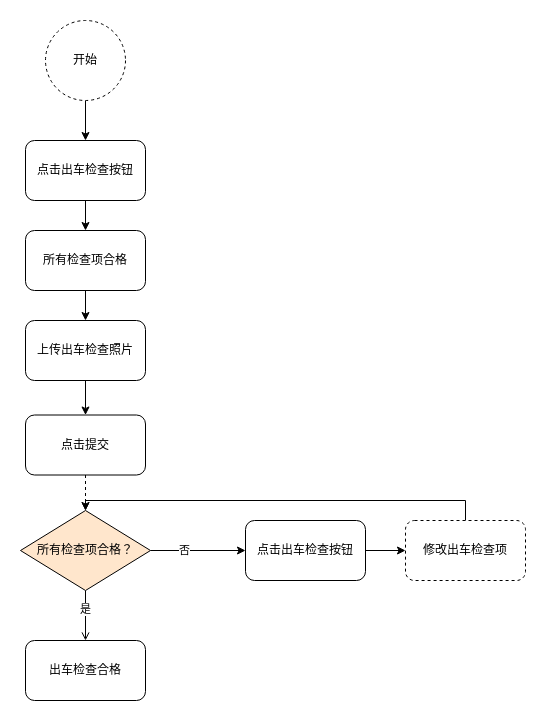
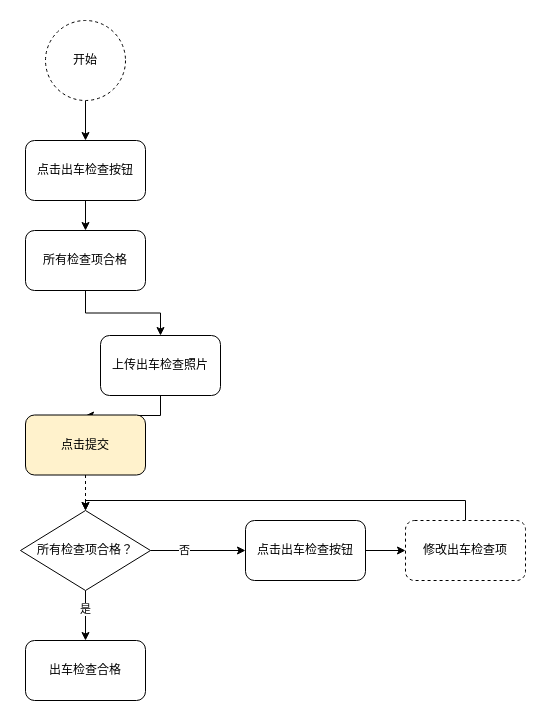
  <mxCell id="0" />
  <mxCell id="1" parent="0" />
  <mxCell id="2" style="edgeStyle=orthogonalEdgeStyle;rounded=0;orthogonalLoop=1;jettySize=auto;html=1;exitX=0.5;exitY=1;exitDx=0;exitDy=0;" parent="1" source="3" target="5" edge="1"><mxGeometry relative="1" as="geometry" /></mxCell>
  <mxCell id="3" value="开始" style="ellipse;whiteSpace=wrap;html=1;aspect=fixed;dashed=1;" parent="1" vertex="1"><mxGeometry x="45" y="20" width="80" height="80" as="geometry" /></mxCell>
  <mxCell id="4" style="edgeStyle=orthogonalEdgeStyle;rounded=0;orthogonalLoop=1;jettySize=auto;html=1;exitX=0.5;exitY=1;exitDx=0;exitDy=0;entryX=0.5;entryY=0;entryDx=0;entryDy=0;" parent="1" source="5" target="7" edge="1"><mxGeometry relative="1" as="geometry" /></mxCell>
  <mxCell id="5" value="点击出车检查按钮" style="rounded=1;whiteSpace=wrap;html=1;" parent="1" vertex="1"><mxGeometry x="25" y="140" width="120" height="60" as="geometry" /></mxCell>
  <mxCell id="6" style="edgeStyle=orthogonalEdgeStyle;rounded=0;orthogonalLoop=1;jettySize=auto;html=1;exitX=0.5;exitY=1;exitDx=0;exitDy=0;" parent="1" source="7" target="9" edge="1"><mxGeometry relative="1" as="geometry" /></mxCell>
  <mxCell id="7" value="所有检查项合格" style="rounded=1;whiteSpace=wrap;html=1;" parent="1" vertex="1"><mxGeometry x="25" y="230" width="120" height="60" as="geometry" /></mxCell>
  <mxCell id="8" style="edgeStyle=orthogonalEdgeStyle;rounded=0;orthogonalLoop=1;jettySize=auto;html=1;exitX=0.5;exitY=1;exitDx=0;exitDy=0;entryX=0.5;entryY=0;entryDx=0;entryDy=0;" parent="1" source="9" target="11" edge="1"><mxGeometry relative="1" as="geometry" /></mxCell>
- <mxCell id="9" value="上传出车检查照片" style="rounded=1;whiteSpace=wrap;html=1;" parent="1" vertex="1"><mxGeometry x="25" y="320" width="120" height="60" as="geometry" /></mxCell>
+ <mxCell id="9" value="上传出车检查照片" style="rounded=1;whiteSpace=wrap;html=1;" parent="1" vertex="1"><mxGeometry x="100" y="335" width="120" height="60" as="geometry" /></mxCell>
  <mxCell id="10" style="edgeStyle=orthogonalEdgeStyle;rounded=0;orthogonalLoop=1;jettySize=auto;html=1;exitX=0.5;exitY=1;exitDx=0;exitDy=0;entryX=0.5;entryY=0;entryDx=0;entryDy=0;dashed=1;" parent="1" source="11" target="16" edge="1"><mxGeometry relative="1" as="geometry" /></mxCell>
- <mxCell id="11" value="点击提交" style="rounded=1;whiteSpace=wrap;html=1;" parent="1" vertex="1"><mxGeometry x="25" y="414.5" width="120" height="60" as="geometry" /></mxCell>
- <mxCell id="12" style="edgeStyle=orthogonalEdgeStyle;rounded=0;orthogonalLoop=1;jettySize=auto;html=1;exitX=0.5;exitY=1;exitDx=0;exitDy=0;entryX=0.5;entryY=0;entryDx=0;entryDy=0;endArrow=open;" parent="1" source="16" target="17" edge="1"><mxGeometry relative="1" as="geometry"><mxPoint x="85" y="630" as="targetPoint" /></mxGeometry></mxCell>
+ <mxCell id="11" value="点击提交" style="rounded=1;whiteSpace=wrap;html=1;fillColor=#fff2cc;" parent="1" vertex="1"><mxGeometry x="25" y="414.5" width="120" height="60" as="geometry" /></mxCell>
+ <mxCell id="12" style="edgeStyle=orthogonalEdgeStyle;rounded=0;orthogonalLoop=1;jettySize=auto;html=1;exitX=0.5;exitY=1;exitDx=0;exitDy=0;entryX=0.5;entryY=0;entryDx=0;entryDy=0;" parent="1" source="16" target="17" edge="1"><mxGeometry relative="1" as="geometry"><mxPoint x="85" y="630" as="targetPoint" /></mxGeometry></mxCell>
  <mxCell id="13" value="是" style="edgeLabel;html=1;align=center;verticalAlign=middle;resizable=0;points=[];" parent="12" vertex="1" connectable="0"><mxGeometry x="-0.28" y="-1" relative="1" as="geometry"><mxPoint as="offset" /></mxGeometry></mxCell>
  <mxCell id="14" style="edgeStyle=orthogonalEdgeStyle;rounded=0;orthogonalLoop=1;jettySize=auto;html=1;exitX=1;exitY=0.5;exitDx=0;exitDy=0;entryX=0;entryY=0.5;entryDx=0;entryDy=0;" edge="1" parent="1" source="16" target="19"><mxGeometry relative="1" as="geometry" /></mxCell>
  <mxCell id="15" value="否" style="edgeLabel;html=1;align=center;verticalAlign=middle;resizable=0;points=[];" vertex="1" connectable="0" parent="14"><mxGeometry x="-0.305" y="1" relative="1" as="geometry"><mxPoint as="offset" /></mxGeometry></mxCell>
- <mxCell id="16" value="所有检查项合格？" style="rhombus;whiteSpace=wrap;html=1;fillColor=#ffe6cc;" parent="1" vertex="1"><mxGeometry x="20" y="510" width="130" height="80" as="geometry" /></mxCell>
+ <mxCell id="16" value="所有检查项合格？" style="rhombus;whiteSpace=wrap;html=1;" parent="1" vertex="1"><mxGeometry x="20" y="510" width="130" height="80" as="geometry" /></mxCell>
  <mxCell id="17" value="出车检查合格" style="rounded=1;whiteSpace=wrap;html=1;" parent="1" vertex="1"><mxGeometry x="25" y="640" width="120" height="60" as="geometry" /></mxCell>
  <mxCell id="18" style="edgeStyle=orthogonalEdgeStyle;rounded=0;orthogonalLoop=1;jettySize=auto;html=1;exitX=1;exitY=0.5;exitDx=0;exitDy=0;" edge="1" parent="1" source="19" target="21"><mxGeometry relative="1" as="geometry" /></mxCell>
  <mxCell id="19" value="点击出车检查按钮" style="rounded=1;whiteSpace=wrap;html=1;" vertex="1" parent="1"><mxGeometry x="245" y="520" width="120" height="60" as="geometry" /></mxCell>
- <mxCell id="20" style="edgeStyle=orthogonalEdgeStyle;rounded=0;orthogonalLoop=1;jettySize=auto;html=1;exitX=0.5;exitY=0;exitDx=0;exitDy=0;entryX=0.5;entryY=0;entryDx=0;entryDy=0;endArrow=open;" edge="1" parent="1" source="21" target="16"><mxGeometry relative="1" as="geometry" /></mxCell>
+ <mxCell id="20" style="edgeStyle=orthogonalEdgeStyle;rounded=0;orthogonalLoop=1;jettySize=auto;html=1;exitX=0.5;exitY=0;exitDx=0;exitDy=0;entryX=0.5;entryY=0;entryDx=0;entryDy=0;" edge="1" parent="1" source="21" target="16"><mxGeometry relative="1" as="geometry" /></mxCell>
  <mxCell id="21" value="修改出车检查项" style="rounded=1;whiteSpace=wrap;html=1;dashed=1;" vertex="1" parent="1"><mxGeometry x="405" y="520" width="120" height="60" as="geometry" /></mxCell>
